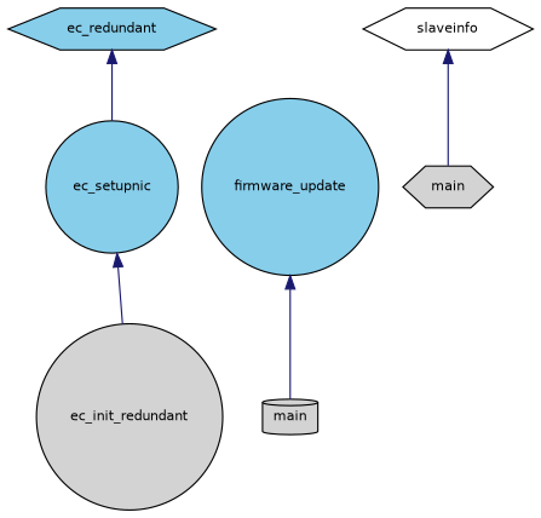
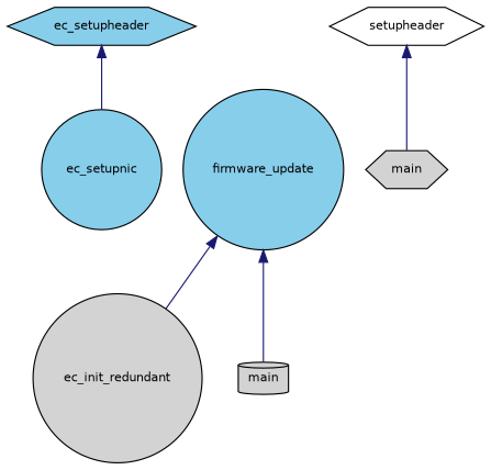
  digraph {
    rankdir=TB
    node [color=black fillcolor=skyblue fontname=Helvetica fontsize=10 shape=hexagon style=filled]
    edge [color=midnightblue dir=back fontname=Helvetica fontsize=10 labelfontname=Helvetica labelfontsize=10 style=solid]
-   n1 [fontcolor=black height=0.2 label=ec_redundant width=0.4]
+   n1 [fontcolor=black height=0.2 label=ec_setupheader width=0.4]
    n2 [height=0.2 label=ec_setupnic shape=circle width=0.4]
    n3 [fillcolor=lightgrey height=0.2 label=ec_init_redundant shape=circle width=0.4]
    n4 [height=0.2 label=firmware_update shape=circle width=0.4]
    n5 [fillcolor=lightgrey height=0.2 label=main shape=cylinder width=0.4]
-   n6 [fillcolor=white height=0.2 label=slaveinfo width=0.4]
+   n6 [fillcolor=white height=0.2 label=setupheader width=0.4]
    n7 [fillcolor=lightgrey height=0.2 label=main width=0.4]
    n1 -> n2
-   n2 -> n3
+   n4 -> n3
    n4 -> n5
    n6 -> n7
  }
